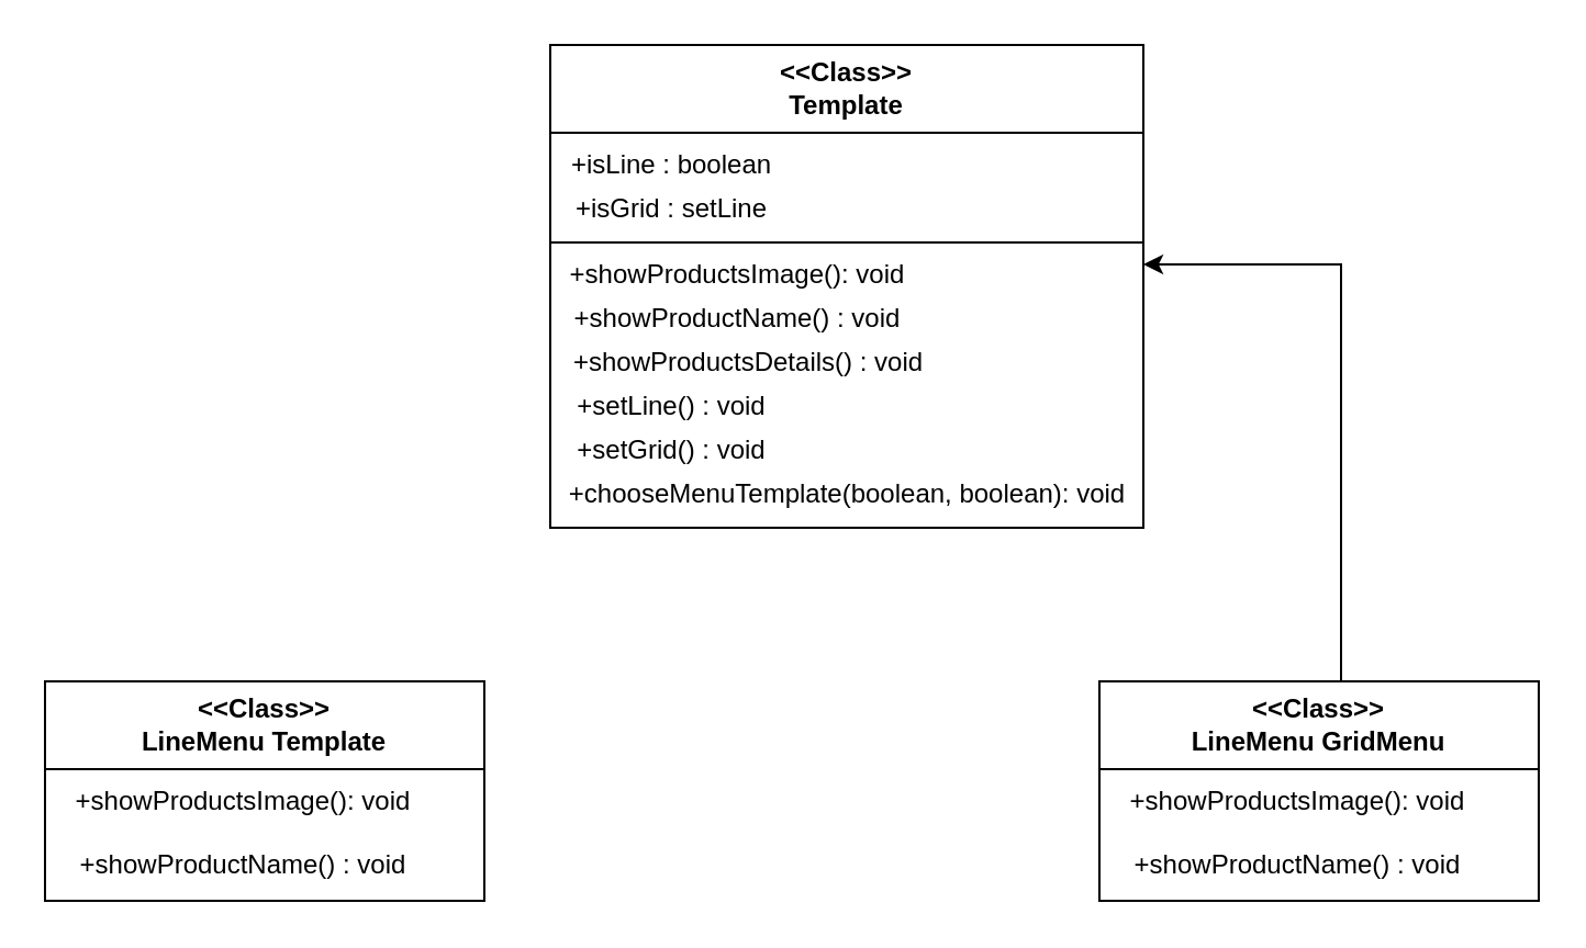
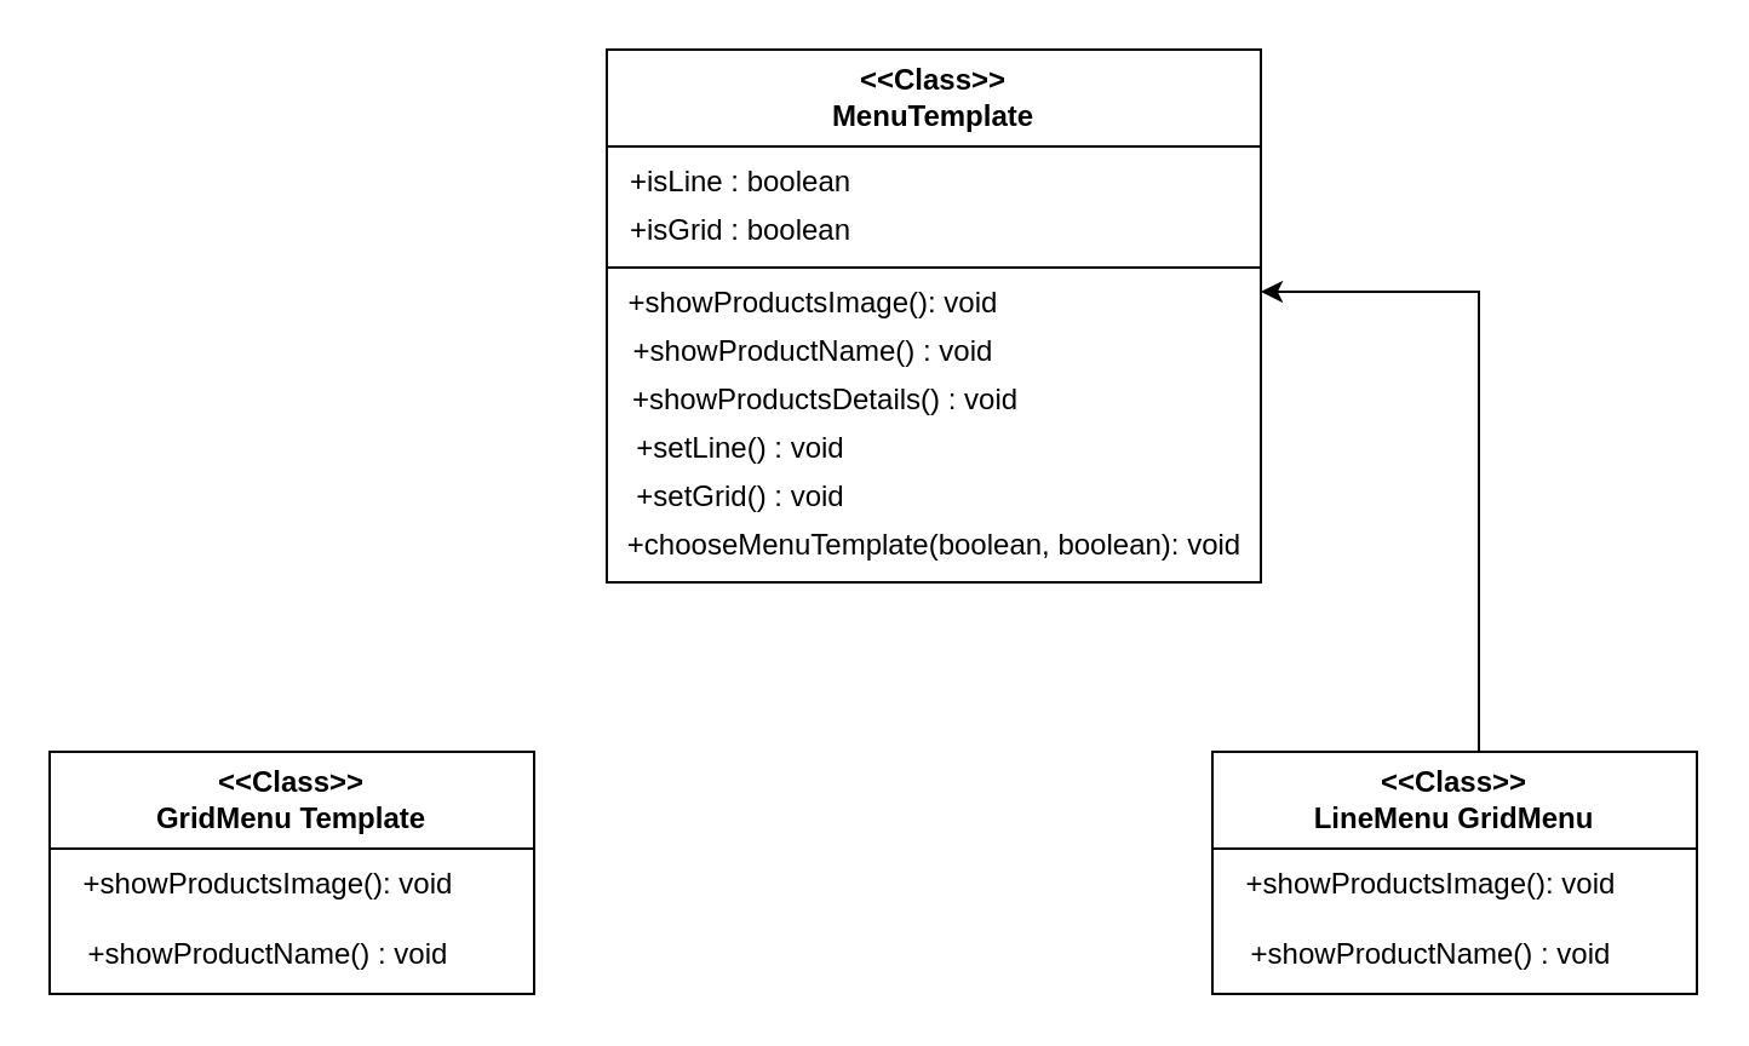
  <mxCell id="0" />
  <mxCell id="1" parent="0" />
- <mxCell id="2" value="&amp;lt;&amp;lt;Class&amp;gt;&amp;gt;&lt;br&gt;Template" style="swimlane;whiteSpace=wrap;html=1;startSize=40;" vertex="1" parent="1"><mxGeometry x="250" y="20" width="270" height="220" as="geometry" /></mxCell>
+ <mxCell id="2" value="&amp;lt;&amp;lt;Class&amp;gt;&amp;gt;&lt;br&gt;MenuTemplate" style="swimlane;whiteSpace=wrap;html=1;startSize=40;" vertex="1" parent="1"><mxGeometry x="250" y="20" width="270" height="220" as="geometry" /></mxCell>
  <mxCell id="3" value="+isLine : boolean&lt;br&gt;" style="text;html=1;align=center;verticalAlign=middle;resizable=0;points=[];autosize=1;strokeColor=none;fillColor=none;" vertex="1" parent="2"><mxGeometry y="40" width="110" height="30" as="geometry" /></mxCell>
- <mxCell id="4" value="+isGrid : setLine" style="text;html=1;align=center;verticalAlign=middle;resizable=0;points=[];autosize=1;strokeColor=none;fillColor=none;" vertex="1" parent="2"><mxGeometry y="60" width="110" height="30" as="geometry" /></mxCell>
+ <mxCell id="4" value="+isGrid : boolean" style="text;html=1;align=center;verticalAlign=middle;resizable=0;points=[];autosize=1;strokeColor=none;fillColor=none;" vertex="1" parent="2"><mxGeometry y="60" width="110" height="30" as="geometry" /></mxCell>
  <mxCell id="5" value="+showProductsImage(): void" style="text;html=1;align=center;verticalAlign=middle;resizable=0;points=[];autosize=1;strokeColor=none;fillColor=none;" vertex="1" parent="2"><mxGeometry x="-5" y="90" width="180" height="30" as="geometry" /></mxCell>
  <mxCell id="6" value="+showProductName() : void" style="text;html=1;align=center;verticalAlign=middle;resizable=0;points=[];autosize=1;strokeColor=none;fillColor=none;" vertex="1" parent="2"><mxGeometry y="110" width="170" height="30" as="geometry" /></mxCell>
  <mxCell id="7" value="+showProductsDetails() : void" style="text;html=1;align=center;verticalAlign=middle;resizable=0;points=[];autosize=1;strokeColor=none;fillColor=none;" vertex="1" parent="2"><mxGeometry y="130" width="180" height="30" as="geometry" /></mxCell>
  <mxCell id="8" value="+setLine() : void" style="text;html=1;align=center;verticalAlign=middle;resizable=0;points=[];autosize=1;strokeColor=none;fillColor=none;" vertex="1" parent="2"><mxGeometry y="150" width="110" height="30" as="geometry" /></mxCell>
  <mxCell id="9" value="+setGrid() : void" style="text;html=1;align=center;verticalAlign=middle;resizable=0;points=[];autosize=1;strokeColor=none;fillColor=none;" vertex="1" parent="2"><mxGeometry y="170" width="110" height="30" as="geometry" /></mxCell>
  <mxCell id="10" value="+chooseMenuTemplate(boolean, boolean): void" style="text;html=1;align=center;verticalAlign=middle;resizable=0;points=[];autosize=1;strokeColor=none;fillColor=none;" vertex="1" parent="2"><mxGeometry x="-5" y="190" width="280" height="30" as="geometry" /></mxCell>
- <mxCell id="11" value="&amp;lt;&amp;lt;Class&amp;gt;&amp;gt;&lt;br&gt;LineMenu Template" style="swimlane;whiteSpace=wrap;html=1;startSize=40;" vertex="1" parent="1"><mxGeometry x="20" y="310" width="200" height="100" as="geometry" /></mxCell>
+ <mxCell id="11" value="&amp;lt;&amp;lt;Class&amp;gt;&amp;gt;&lt;br&gt;GridMenu Template" style="swimlane;whiteSpace=wrap;html=1;startSize=40;" vertex="1" parent="1"><mxGeometry x="20" y="310" width="200" height="100" as="geometry" /></mxCell>
  <mxCell id="12" value="+showProductsImage(): void" style="text;html=1;align=center;verticalAlign=middle;resizable=0;points=[];autosize=1;strokeColor=none;fillColor=none;" vertex="1" parent="11"><mxGeometry y="40" width="180" height="30" as="geometry" /></mxCell>
  <mxCell id="13" value="+showProductName() : void" style="text;html=1;align=center;verticalAlign=middle;resizable=0;points=[];autosize=1;strokeColor=none;fillColor=none;" vertex="1" parent="11"><mxGeometry x="5" y="69" width="170" height="30" as="geometry" /></mxCell>
  <mxCell id="14" style="edgeStyle=orthogonalEdgeStyle;rounded=0;orthogonalLoop=1;jettySize=auto;html=1;exitX=0.5;exitY=0;exitDx=0;exitDy=0;" edge="1" parent="1" source="15"><mxGeometry relative="1" as="geometry"><mxPoint x="520" y="120" as="targetPoint" /><Array as="points"><mxPoint x="610" y="310" /><mxPoint x="610" y="120" /></Array></mxGeometry></mxCell>
  <mxCell id="15" value="&amp;lt;&amp;lt;Class&amp;gt;&amp;gt;&lt;br&gt;LineMenu GridMenu" style="swimlane;whiteSpace=wrap;html=1;startSize=40;" vertex="1" parent="1"><mxGeometry x="500" y="310" width="200" height="100" as="geometry" /></mxCell>
  <mxCell id="16" value="+showProductsImage(): void" style="text;html=1;align=center;verticalAlign=middle;resizable=0;points=[];autosize=1;strokeColor=none;fillColor=none;" vertex="1" parent="15"><mxGeometry y="40" width="180" height="30" as="geometry" /></mxCell>
  <mxCell id="17" value="+showProductName() : void" style="text;html=1;align=center;verticalAlign=middle;resizable=0;points=[];autosize=1;strokeColor=none;fillColor=none;" vertex="1" parent="15"><mxGeometry x="5" y="69" width="170" height="30" as="geometry" /></mxCell>
  <mxCell id="18" value="" style="endArrow=none;html=1;rounded=0;" edge="1" parent="1"><mxGeometry width="50" height="50" relative="1" as="geometry"><mxPoint x="250" y="110" as="sourcePoint" /><mxPoint x="520" y="110" as="targetPoint" /></mxGeometry></mxCell>
